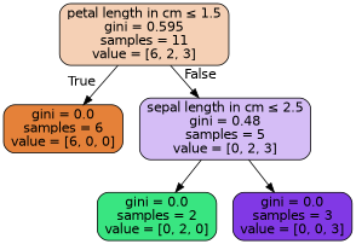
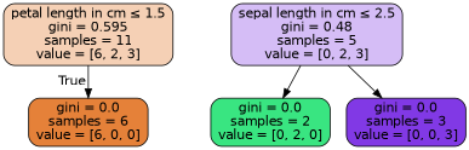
  digraph {
    node [color=black fontname=helvetica shape=box style="filled, rounded"]
    edge [fontname=helvetica]
    n1 [fillcolor="#f5d0b5" label=<petal length in cm &le; 1.5<br/>gini = 0.595<br/>samples = 11<br/>value = [6, 2, 3]>]
    n2 [fillcolor="#e58139" label=<gini = 0.0<br/>samples = 6<br/>value = [6, 0, 0]>]
    n3 [fillcolor="#d5bdf6" label=<sepal length in cm &le; 2.5<br/>gini = 0.48<br/>samples = 5<br/>value = [0, 2, 3]>]
    n4 [fillcolor="#39e581" label=<gini = 0.0<br/>samples = 2<br/>value = [0, 2, 0]>]
    n5 [fillcolor="#8139e5" label=<gini = 0.0<br/>samples = 3<br/>value = [0, 0, 3]>]
    n1 -> n2 [headlabel=True labelangle=45 labeldistance=2.5]
-   n1 -> n3 [headlabel=False labelangle=-45 labeldistance=2.5]
    n3 -> n4
    n3 -> n5
  }
